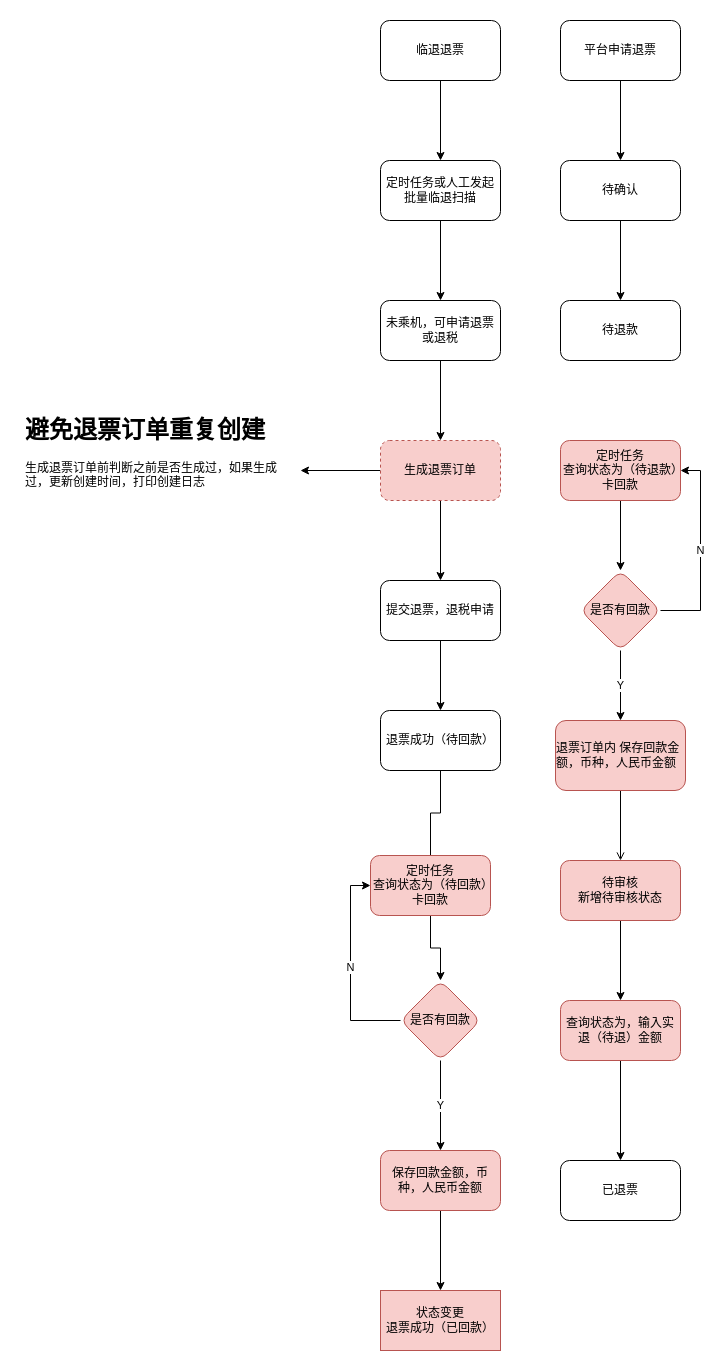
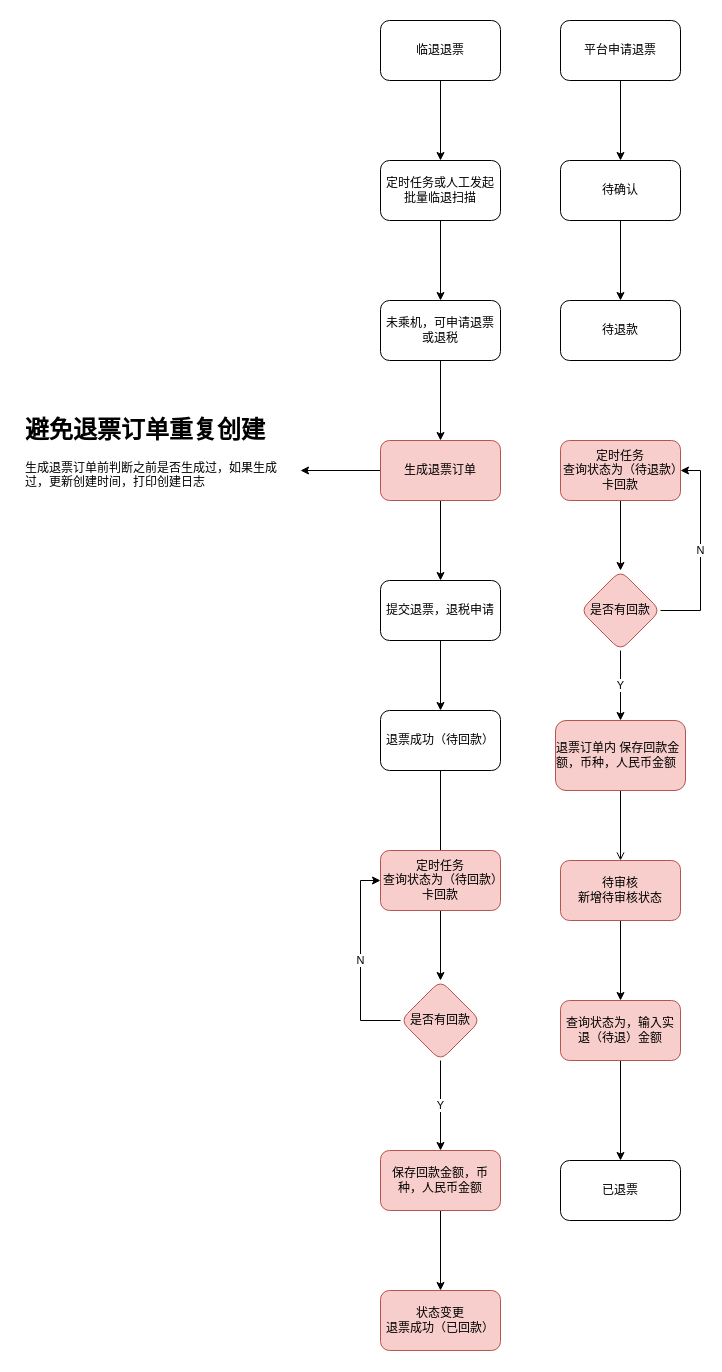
  <mxCell id="0" />
  <mxCell id="1" parent="0" />
  <mxCell id="2" value="" style="edgeStyle=orthogonalEdgeStyle;rounded=0;orthogonalLoop=1;jettySize=auto;html=1;" edge="1" parent="1" source="3" target="7"><mxGeometry relative="1" as="geometry" /></mxCell>
  <mxCell id="3" value="临退退票" style="rounded=1;whiteSpace=wrap;html=1;" vertex="1" parent="1"><mxGeometry x="380" y="20" width="120" height="60" as="geometry" /></mxCell>
  <mxCell id="4" value="" style="edgeStyle=orthogonalEdgeStyle;rounded=0;orthogonalLoop=1;jettySize=auto;html=1;" edge="1" parent="1" source="5" target="15"><mxGeometry relative="1" as="geometry" /></mxCell>
  <mxCell id="5" value="平台申请退票" style="rounded=1;whiteSpace=wrap;html=1;" vertex="1" parent="1"><mxGeometry x="560" y="20" width="120" height="60" as="geometry" /></mxCell>
  <mxCell id="6" value="" style="edgeStyle=orthogonalEdgeStyle;rounded=0;orthogonalLoop=1;jettySize=auto;html=1;" edge="1" parent="1" source="7" target="9"><mxGeometry relative="1" as="geometry" /></mxCell>
  <mxCell id="7" value="定时任务或人工发起批量临退扫描" style="rounded=1;whiteSpace=wrap;html=1;" vertex="1" parent="1"><mxGeometry x="380" y="160" width="120" height="60" as="geometry" /></mxCell>
  <mxCell id="8" value="" style="edgeStyle=orthogonalEdgeStyle;rounded=0;orthogonalLoop=1;jettySize=auto;html=1;" edge="1" parent="1" source="9" target="39"><mxGeometry relative="1" as="geometry" /></mxCell>
  <mxCell id="9" value="未乘机，可申请退票或退税" style="whiteSpace=wrap;html=1;rounded=1;" vertex="1" parent="1"><mxGeometry x="380" y="300" width="120" height="60" as="geometry" /></mxCell>
  <mxCell id="10" value="" style="edgeStyle=orthogonalEdgeStyle;rounded=0;orthogonalLoop=1;jettySize=auto;html=1;" edge="1" parent="1" source="11" target="13"><mxGeometry relative="1" as="geometry" /></mxCell>
  <mxCell id="11" value="提交退票，退税申请" style="whiteSpace=wrap;html=1;rounded=1;" vertex="1" parent="1"><mxGeometry x="380" y="580" width="120" height="60" as="geometry" /></mxCell>
  <mxCell id="12" value="" style="edgeStyle=orthogonalEdgeStyle;rounded=0;orthogonalLoop=1;jettySize=auto;html=1;endArrow=none;" edge="1" parent="1" source="13" target="18"><mxGeometry relative="1" as="geometry" /></mxCell>
  <mxCell id="13" value="退票成功（待回款）" style="whiteSpace=wrap;html=1;rounded=1;" vertex="1" parent="1"><mxGeometry x="380" y="710" width="120" height="60" as="geometry" /></mxCell>
  <mxCell id="14" value="" style="edgeStyle=orthogonalEdgeStyle;rounded=0;orthogonalLoop=1;jettySize=auto;html=1;" edge="1" parent="1" source="15" target="16"><mxGeometry relative="1" as="geometry" /></mxCell>
  <mxCell id="15" value="待确认" style="rounded=1;whiteSpace=wrap;html=1;" vertex="1" parent="1"><mxGeometry x="560" y="160" width="120" height="60" as="geometry" /></mxCell>
  <mxCell id="16" value="待退款" style="whiteSpace=wrap;html=1;rounded=1;" vertex="1" parent="1"><mxGeometry x="560" y="300" width="120" height="60" as="geometry" /></mxCell>
  <mxCell id="17" value="" style="edgeStyle=orthogonalEdgeStyle;rounded=0;orthogonalLoop=1;jettySize=auto;html=1;" edge="1" parent="1" source="18" target="21"><mxGeometry relative="1" as="geometry" /></mxCell>
- <mxCell id="18" value="定时任务&lt;br&gt;查询状态为（待回款）卡回款" style="whiteSpace=wrap;html=1;rounded=1;fillColor=#f8cecc;strokeColor=#b85450;" vertex="1" parent="1"><mxGeometry x="370" y="855" width="120" height="60" as="geometry" /></mxCell>
+ <mxCell id="18" value="定时任务&lt;br&gt;查询状态为（待回款）卡回款" style="whiteSpace=wrap;html=1;rounded=1;fillColor=#f8cecc;strokeColor=#b85450;" vertex="1" parent="1"><mxGeometry x="380" y="850" width="120" height="60" as="geometry" /></mxCell>
  <mxCell id="19" value="N" style="edgeStyle=orthogonalEdgeStyle;rounded=0;orthogonalLoop=1;jettySize=auto;html=1;exitX=0;exitY=0.5;exitDx=0;exitDy=0;entryX=0;entryY=0.5;entryDx=0;entryDy=0;" edge="1" parent="1" source="21" target="18"><mxGeometry relative="1" as="geometry" /></mxCell>
  <mxCell id="20" value="Y" style="edgeStyle=orthogonalEdgeStyle;rounded=0;orthogonalLoop=1;jettySize=auto;html=1;" edge="1" parent="1" source="21" target="23"><mxGeometry relative="1" as="geometry" /></mxCell>
  <mxCell id="21" value="是否有回款" style="rhombus;whiteSpace=wrap;html=1;rounded=1;fillColor=#f8cecc;strokeColor=#b85450;" vertex="1" parent="1"><mxGeometry x="400" y="980" width="80" height="80" as="geometry" /></mxCell>
  <mxCell id="22" value="" style="edgeStyle=orthogonalEdgeStyle;rounded=0;orthogonalLoop=1;jettySize=auto;html=1;" edge="1" parent="1" source="23" target="24"><mxGeometry relative="1" as="geometry" /></mxCell>
  <mxCell id="23" value="保存回款金额，币种，人民币金额" style="whiteSpace=wrap;html=1;rounded=1;fillColor=#f8cecc;strokeColor=#b85450;" vertex="1" parent="1"><mxGeometry x="380" y="1150" width="120" height="60" as="geometry" /></mxCell>
- <mxCell id="24" value="状态变更&lt;br&gt;退票成功（已回款）" style="whiteSpace=wrap;html=1;fillColor=#f8cecc;strokeColor=#b85450;rounded=0;" vertex="1" parent="1"><mxGeometry x="380" y="1290" width="120" height="60" as="geometry" /></mxCell>
+ <mxCell id="24" value="状态变更&lt;br&gt;退票成功（已回款）" style="whiteSpace=wrap;html=1;fillColor=#f8cecc;strokeColor=#b85450;rounded=1;" vertex="1" parent="1"><mxGeometry x="380" y="1290" width="120" height="60" as="geometry" /></mxCell>
  <mxCell id="25" style="edgeStyle=orthogonalEdgeStyle;rounded=0;orthogonalLoop=1;jettySize=auto;html=1;" edge="1" parent="1" source="26" target="29"><mxGeometry relative="1" as="geometry" /></mxCell>
  <mxCell id="26" value="定时任务&lt;br style=&quot;border-color: var(--border-color);&quot;&gt;查询状态为（待退款）卡回款" style="whiteSpace=wrap;html=1;rounded=1;fillColor=#f8cecc;strokeColor=#b85450;" vertex="1" parent="1"><mxGeometry x="560" y="440" width="120" height="60" as="geometry" /></mxCell>
  <mxCell id="27" value="N" style="edgeStyle=orthogonalEdgeStyle;rounded=0;orthogonalLoop=1;jettySize=auto;html=1;entryX=1;entryY=0.5;entryDx=0;entryDy=0;" edge="1" parent="1" target="26"><mxGeometry relative="1" as="geometry"><mxPoint x="660" y="610" as="sourcePoint" /><mxPoint x="720" y="510" as="targetPoint" /><Array as="points"><mxPoint x="700" y="610" /><mxPoint x="700" y="470" /></Array></mxGeometry></mxCell>
  <mxCell id="28" value="Y" style="edgeStyle=orthogonalEdgeStyle;rounded=0;orthogonalLoop=1;jettySize=auto;html=1;" edge="1" parent="1" source="29" target="31"><mxGeometry relative="1" as="geometry" /></mxCell>
  <mxCell id="29" value="是否有回款" style="rhombus;whiteSpace=wrap;html=1;rounded=1;fillColor=#f8cecc;strokeColor=#b85450;" vertex="1" parent="1"><mxGeometry x="580" y="570" width="80" height="80" as="geometry" /></mxCell>
  <mxCell id="30" value="" style="edgeStyle=orthogonalEdgeStyle;rounded=0;orthogonalLoop=1;jettySize=auto;html=1;endArrow=open;" edge="1" parent="1" source="31" target="33"><mxGeometry relative="1" as="geometry" /></mxCell>
  <mxCell id="31" value="&lt;div style=&quot;border-color: var(--border-color); text-align: left;&quot;&gt;&lt;span style=&quot;background-color: initial;&quot;&gt;退票订单内 保存回款金额，币种，人民币金额&lt;/span&gt;&lt;br&gt;&lt;/div&gt;" style="whiteSpace=wrap;html=1;fillColor=#f8cecc;strokeColor=#b85450;rounded=1;" vertex="1" parent="1"><mxGeometry x="555" y="720" width="130" height="70" as="geometry" /></mxCell>
  <mxCell id="32" value="" style="edgeStyle=orthogonalEdgeStyle;rounded=0;orthogonalLoop=1;jettySize=auto;html=1;" edge="1" parent="1" source="33" target="35"><mxGeometry relative="1" as="geometry" /></mxCell>
  <mxCell id="33" value="待审核&lt;br style=&quot;border-color: var(--border-color);&quot;&gt;新增待审核状态" style="whiteSpace=wrap;html=1;fillColor=#f8cecc;strokeColor=#b85450;rounded=1;" vertex="1" parent="1"><mxGeometry x="560" y="860" width="120" height="60" as="geometry" /></mxCell>
  <mxCell id="34" style="edgeStyle=orthogonalEdgeStyle;rounded=0;orthogonalLoop=1;jettySize=auto;html=1;" edge="1" parent="1" source="35" target="36"><mxGeometry relative="1" as="geometry" /></mxCell>
  <mxCell id="35" value="查询状态为，输入实退（待退）金额" style="whiteSpace=wrap;html=1;fillColor=#f8cecc;strokeColor=#b85450;rounded=1;" vertex="1" parent="1"><mxGeometry x="560" y="1000" width="120" height="60" as="geometry" /></mxCell>
  <mxCell id="36" value="已退票" style="whiteSpace=wrap;html=1;rounded=1;" vertex="1" parent="1"><mxGeometry x="560" y="1160" width="120" height="60" as="geometry" /></mxCell>
  <mxCell id="37" value="" style="edgeStyle=orthogonalEdgeStyle;rounded=0;orthogonalLoop=1;jettySize=auto;html=1;" edge="1" parent="1" source="39" target="11"><mxGeometry relative="1" as="geometry" /></mxCell>
  <mxCell id="38" value="" style="edgeStyle=orthogonalEdgeStyle;rounded=0;orthogonalLoop=1;jettySize=auto;html=1;" edge="1" parent="1" source="39"><mxGeometry relative="1" as="geometry"><mxPoint x="300" y="470" as="targetPoint" /></mxGeometry></mxCell>
- <mxCell id="39" value="生成退票订单" style="whiteSpace=wrap;html=1;rounded=1;fillColor=#f8cecc;strokeColor=#b85450;dashed=1;" vertex="1" parent="1"><mxGeometry x="380" y="440" width="120" height="60" as="geometry" /></mxCell>
+ <mxCell id="39" value="生成退票订单" style="whiteSpace=wrap;html=1;rounded=1;fillColor=#f8cecc;strokeColor=#b85450;" vertex="1" parent="1"><mxGeometry x="380" y="440" width="120" height="60" as="geometry" /></mxCell>
  <mxCell id="40" value="&lt;h1&gt;避免退票订单重复创建&lt;/h1&gt;&lt;p&gt;生成退票订单前判断之前是否生成过，如果生成过，更新创建时间，打印创建日志&lt;br&gt;&lt;/p&gt;" style="text;html=1;strokeColor=none;fillColor=none;spacing=5;spacingTop=-20;whiteSpace=wrap;overflow=hidden;rounded=0;" vertex="1" parent="1"><mxGeometry x="20" y="410" width="280" height="120" as="geometry" /></mxCell>
